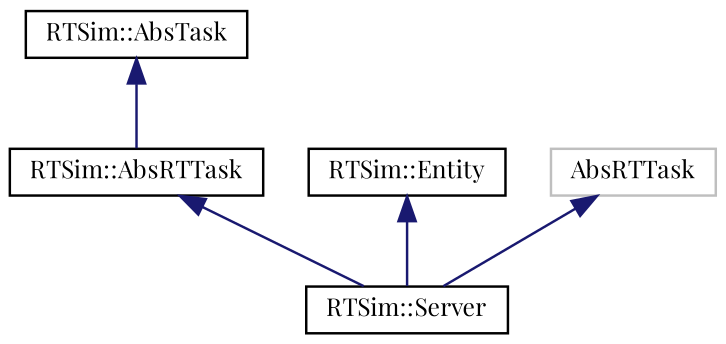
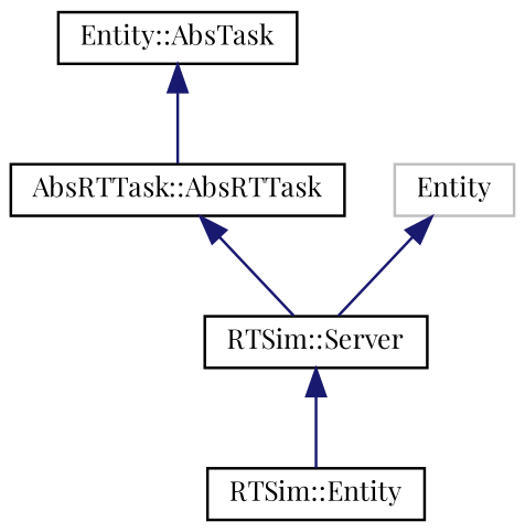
  digraph {
    fontname="Playfair Display"
    node [color=black fillcolor=white fontname="Playfair Display" fontsize=10 shape=record style=filled]
    edge [color=midnightblue dir=back fontname="Playfair Display" fontsize=10 labelfontname=Helvetica labelfontsize=10 style=solid]
    n1 [height=0.2 label="RTSim::Server" width=0.4]
-   n2 [height=0.2 label="RTSim::AbsRTTask" width=0.4]
-   n3 [height=0.2 label="RTSim::AbsTask" width=0.4]
+   n2 [height=0.2 label="AbsRTTask::AbsRTTask" width=0.4]
+   n3 [height=0.2 label="Entity::AbsTask" width=0.4]
    n4 [height=0.2 label="RTSim::Entity" width=0.4]
-   n5 [color=grey75 height=0.2 label=AbsRTTask width=0.4]
+   n5 [color=grey75 height=0.2 label=Entity width=0.4]
    n2 -> n1
    n3 -> n2
-   n4 -> n1
+   n1 -> n4
    n5 -> n1
  }
